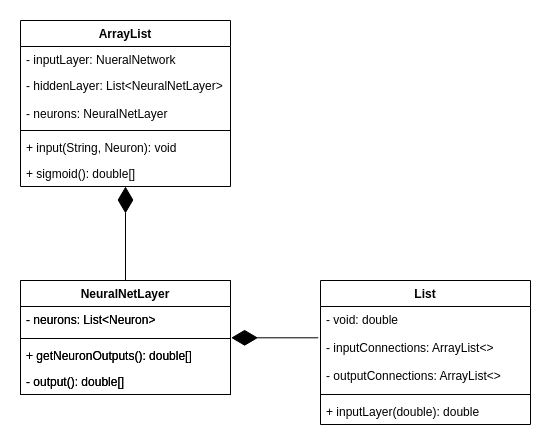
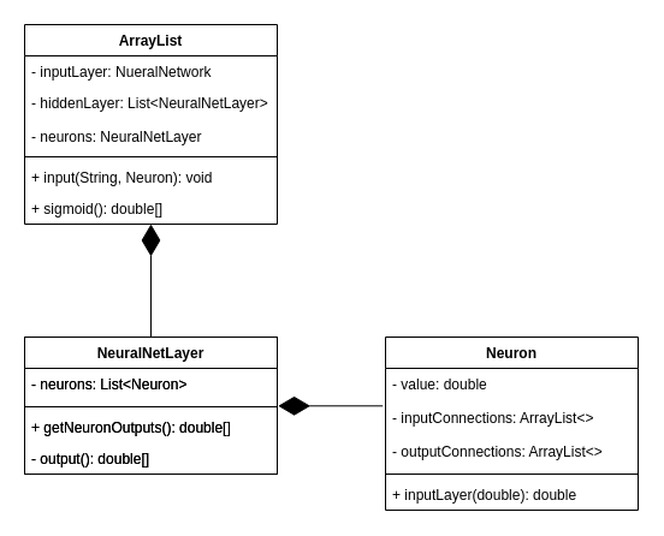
  <mxCell id="0" />
  <mxCell id="1" parent="0" />
  <mxCell id="2" value="NeuralNetLayer" style="swimlane;fontStyle=1;align=center;verticalAlign=top;childLayout=stackLayout;horizontal=1;startSize=26;horizontalStack=0;resizeParent=1;resizeParentMax=0;resizeLast=0;collapsible=1;marginBottom=0;" vertex="1" parent="1"><mxGeometry x="20" y="280" width="210" height="114" as="geometry" /></mxCell>
  <mxCell id="3" value="- neurons: List&lt;Neuron&gt;" style="text;strokeColor=none;fillColor=none;align=left;verticalAlign=top;spacingLeft=4;spacingRight=4;overflow=hidden;rotatable=0;points=[[0,0.5],[1,0.5]];portConstraint=eastwest;" vertex="1" parent="2"><mxGeometry y="26" width="210" height="28" as="geometry" /></mxCell>
  <mxCell id="4" value="" style="line;strokeWidth=1;fillColor=none;align=left;verticalAlign=middle;spacingTop=-1;spacingLeft=3;spacingRight=3;rotatable=0;labelPosition=right;points=[];portConstraint=eastwest;" vertex="1" parent="2"><mxGeometry y="54" width="210" height="8" as="geometry" /></mxCell>
  <mxCell id="5" value="+ getNeuronOutputs(): double[]" style="text;strokeColor=none;fillColor=none;align=left;verticalAlign=top;spacingLeft=4;spacingRight=4;overflow=hidden;rotatable=0;points=[[0,0.5],[1,0.5]];portConstraint=eastwest;" vertex="1" parent="2"><mxGeometry y="62" width="210" height="26" as="geometry" /></mxCell>
  <mxCell id="6" value="- output(): double[]" style="text;strokeColor=none;fillColor=none;align=left;verticalAlign=top;spacingLeft=4;spacingRight=4;overflow=hidden;rotatable=0;points=[[0,0.5],[1,0.5]];portConstraint=eastwest;" vertex="1" parent="2"><mxGeometry y="88" width="210" height="26" as="geometry" /></mxCell>
  <mxCell id="7" value="ArrayList" style="swimlane;fontStyle=1;align=center;verticalAlign=top;childLayout=stackLayout;horizontal=1;startSize=26;horizontalStack=0;resizeParent=1;resizeParentMax=0;resizeLast=0;collapsible=1;marginBottom=0;" vertex="1" parent="1"><mxGeometry x="20" y="20" width="210" height="166" as="geometry" /></mxCell>
  <mxCell id="8" value="- inputLayer: NueralNetwork" style="text;strokeColor=none;fillColor=none;align=left;verticalAlign=top;spacingLeft=4;spacingRight=4;overflow=hidden;rotatable=0;points=[[0,0.5],[1,0.5]];portConstraint=eastwest;" vertex="1" parent="7"><mxGeometry y="26" width="210" height="26" as="geometry" /></mxCell>
  <mxCell id="9" value="- hiddenLayer: List&lt;NeuralNetLayer&gt;" style="text;strokeColor=none;fillColor=none;align=left;verticalAlign=top;spacingLeft=4;spacingRight=4;overflow=hidden;rotatable=0;points=[[0,0.5],[1,0.5]];portConstraint=eastwest;" vertex="1" parent="7"><mxGeometry y="52" width="210" height="28" as="geometry" /></mxCell>
  <mxCell id="10" value="- neurons: NeuralNetLayer" style="text;strokeColor=none;fillColor=none;align=left;verticalAlign=top;spacingLeft=4;spacingRight=4;overflow=hidden;rotatable=0;points=[[0,0.5],[1,0.5]];portConstraint=eastwest;" vertex="1" parent="7"><mxGeometry y="80" width="210" height="26" as="geometry" /></mxCell>
  <mxCell id="11" value="" style="line;strokeWidth=1;fillColor=none;align=left;verticalAlign=middle;spacingTop=-1;spacingLeft=3;spacingRight=3;rotatable=0;labelPosition=right;points=[];portConstraint=eastwest;" vertex="1" parent="7"><mxGeometry y="106" width="210" height="8" as="geometry" /></mxCell>
  <mxCell id="12" value="+ input(String, Neuron): void" style="text;strokeColor=none;fillColor=none;align=left;verticalAlign=top;spacingLeft=4;spacingRight=4;overflow=hidden;rotatable=0;points=[[0,0.5],[1,0.5]];portConstraint=eastwest;" vertex="1" parent="7"><mxGeometry y="114" width="210" height="26" as="geometry" /></mxCell>
  <mxCell id="13" value="+ sigmoid(): double[]" style="text;strokeColor=none;fillColor=none;align=left;verticalAlign=top;spacingLeft=4;spacingRight=4;overflow=hidden;rotatable=0;points=[[0,0.5],[1,0.5]];portConstraint=eastwest;" vertex="1" parent="7"><mxGeometry y="140" width="210" height="26" as="geometry" /></mxCell>
  <mxCell id="14" value="" style="endArrow=diamondThin;endFill=1;endSize=24;html=1;entryX=0.5;entryY=1;entryDx=0;entryDy=0;exitX=0.5;exitY=0;exitDx=0;exitDy=0;" edge="1" parent="1" source="2" target="7"><mxGeometry width="160" relative="1" as="geometry"><mxPoint x="115" y="280" as="sourcePoint" /><mxPoint x="275" y="280" as="targetPoint" /></mxGeometry></mxCell>
  <mxCell id="15" value="NeuralNetLayer" style="swimlane;fontStyle=1;align=center;verticalAlign=top;childLayout=stackLayout;horizontal=1;startSize=26;horizontalStack=0;resizeParent=1;resizeParentMax=0;resizeLast=0;collapsible=1;marginBottom=0;" vertex="1" parent="1"><mxGeometry x="20" y="280" width="210" height="114" as="geometry" /></mxCell>
  <mxCell id="16" value="- neurons: List&lt;Neuron&gt;" style="text;strokeColor=none;fillColor=none;align=left;verticalAlign=top;spacingLeft=4;spacingRight=4;overflow=hidden;rotatable=0;points=[[0,0.5],[1,0.5]];portConstraint=eastwest;" vertex="1" parent="15"><mxGeometry y="26" width="210" height="28" as="geometry" /></mxCell>
  <mxCell id="17" value="" style="line;strokeWidth=1;fillColor=none;align=left;verticalAlign=middle;spacingTop=-1;spacingLeft=3;spacingRight=3;rotatable=0;labelPosition=right;points=[];portConstraint=eastwest;" vertex="1" parent="15"><mxGeometry y="54" width="210" height="8" as="geometry" /></mxCell>
  <mxCell id="18" value="+ getNeuronOutputs(): double[]" style="text;strokeColor=none;fillColor=none;align=left;verticalAlign=top;spacingLeft=4;spacingRight=4;overflow=hidden;rotatable=0;points=[[0,0.5],[1,0.5]];portConstraint=eastwest;" vertex="1" parent="15"><mxGeometry y="62" width="210" height="26" as="geometry" /></mxCell>
  <mxCell id="19" value="- output(): double[]" style="text;strokeColor=none;fillColor=none;align=left;verticalAlign=top;spacingLeft=4;spacingRight=4;overflow=hidden;rotatable=0;points=[[0,0.5],[1,0.5]];portConstraint=eastwest;" vertex="1" parent="15"><mxGeometry y="88" width="210" height="26" as="geometry" /></mxCell>
- <mxCell id="20" value="List" style="swimlane;fontStyle=1;align=center;verticalAlign=top;childLayout=stackLayout;horizontal=1;startSize=26;horizontalStack=0;resizeParent=1;resizeParentMax=0;resizeLast=0;collapsible=1;marginBottom=0;" vertex="1" parent="1"><mxGeometry x="320" y="280" width="210" height="144" as="geometry" /></mxCell>
- <mxCell id="21" value="- void: double" style="text;strokeColor=none;fillColor=none;align=left;verticalAlign=top;spacingLeft=4;spacingRight=4;overflow=hidden;rotatable=0;points=[[0,0.5],[1,0.5]];portConstraint=eastwest;" vertex="1" parent="20"><mxGeometry y="26" width="210" height="28" as="geometry" /></mxCell>
+ <mxCell id="20" value="Neuron" style="swimlane;fontStyle=1;align=center;verticalAlign=top;childLayout=stackLayout;horizontal=1;startSize=26;horizontalStack=0;resizeParent=1;resizeParentMax=0;resizeLast=0;collapsible=1;marginBottom=0;" vertex="1" parent="1"><mxGeometry x="320" y="280" width="210" height="144" as="geometry" /></mxCell>
+ <mxCell id="21" value="- value: double" style="text;strokeColor=none;fillColor=none;align=left;verticalAlign=top;spacingLeft=4;spacingRight=4;overflow=hidden;rotatable=0;points=[[0,0.5],[1,0.5]];portConstraint=eastwest;" vertex="1" parent="20"><mxGeometry y="26" width="210" height="28" as="geometry" /></mxCell>
  <mxCell id="22" value="- inputConnections: ArrayList&lt;&gt;" style="text;strokeColor=none;fillColor=none;align=left;verticalAlign=top;spacingLeft=4;spacingRight=4;overflow=hidden;rotatable=0;points=[[0,0.5],[1,0.5]];portConstraint=eastwest;" vertex="1" parent="20"><mxGeometry y="54" width="210" height="28" as="geometry" /></mxCell>
  <mxCell id="23" value="- outputConnections: ArrayList&lt;&gt;" style="text;strokeColor=none;fillColor=none;align=left;verticalAlign=top;spacingLeft=4;spacingRight=4;overflow=hidden;rotatable=0;points=[[0,0.5],[1,0.5]];portConstraint=eastwest;" vertex="1" parent="20"><mxGeometry y="82" width="210" height="28" as="geometry" /></mxCell>
  <mxCell id="24" value="" style="line;strokeWidth=1;fillColor=none;align=left;verticalAlign=middle;spacingTop=-1;spacingLeft=3;spacingRight=3;rotatable=0;labelPosition=right;points=[];portConstraint=eastwest;" vertex="1" parent="20"><mxGeometry y="110" width="210" height="8" as="geometry" /></mxCell>
  <mxCell id="25" value="+ inputLayer(double): double" style="text;strokeColor=none;fillColor=none;align=left;verticalAlign=top;spacingLeft=4;spacingRight=4;overflow=hidden;rotatable=0;points=[[0,0.5],[1,0.5]];portConstraint=eastwest;" vertex="1" parent="20"><mxGeometry y="118" width="210" height="26" as="geometry" /></mxCell>
  <mxCell id="26" value="" style="endArrow=diamondThin;endFill=1;endSize=24;html=1;entryX=1.003;entryY=1.118;entryDx=0;entryDy=0;exitX=-0.011;exitY=0.118;exitDx=0;exitDy=0;entryPerimeter=0;exitPerimeter=0;" edge="1" parent="1" source="22" target="16"><mxGeometry width="160" relative="1" as="geometry"><mxPoint x="320" y="354" as="sourcePoint" /><mxPoint x="320" y="260" as="targetPoint" /></mxGeometry></mxCell>
